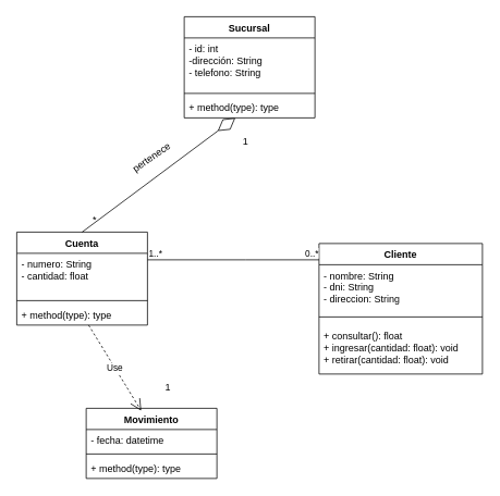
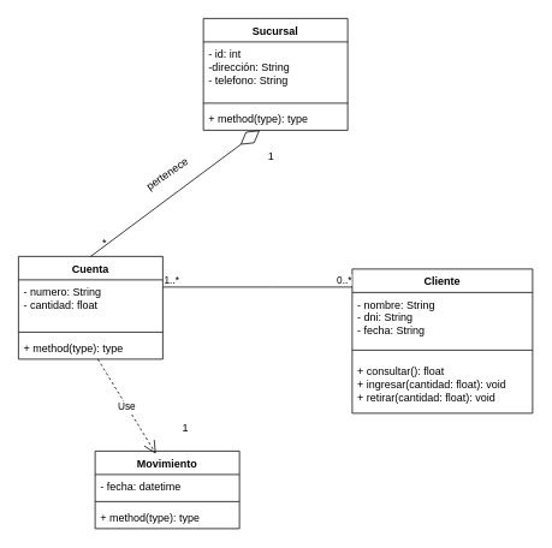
  <mxCell id="0" />
  <mxCell id="1" parent="0" />
  <mxCell id="2" value="Cliente" style="swimlane;fontStyle=1;align=center;verticalAlign=top;childLayout=stackLayout;horizontal=1;startSize=26;horizontalStack=0;resizeParent=1;resizeParentMax=0;resizeLast=0;collapsible=1;marginBottom=0;whiteSpace=wrap;html=1;" parent="1" vertex="1"><mxGeometry x="390" y="298" width="200" height="160" as="geometry" /></mxCell>
- <mxCell id="3" value="- nombre: String&lt;br&gt;- dni: String&lt;br&gt;- direccion: String&lt;br&gt;" style="text;strokeColor=none;fillColor=none;align=left;verticalAlign=top;spacingLeft=4;spacingRight=4;overflow=hidden;rotatable=0;points=[[0,0.5],[1,0.5]];portConstraint=eastwest;whiteSpace=wrap;html=1;" parent="2" vertex="1"><mxGeometry y="26" width="200" height="54" as="geometry" /></mxCell>
+ <mxCell id="3" value="- nombre: String&lt;br&gt;- dni: String&lt;br&gt;- fecha: String&lt;br&gt;" style="text;strokeColor=none;fillColor=none;align=left;verticalAlign=top;spacingLeft=4;spacingRight=4;overflow=hidden;rotatable=0;points=[[0,0.5],[1,0.5]];portConstraint=eastwest;whiteSpace=wrap;html=1;" parent="2" vertex="1"><mxGeometry y="26" width="200" height="54" as="geometry" /></mxCell>
  <mxCell id="4" value="" style="line;strokeWidth=1;fillColor=none;align=left;verticalAlign=middle;spacingTop=-1;spacingLeft=3;spacingRight=3;rotatable=0;labelPosition=right;points=[];portConstraint=eastwest;strokeColor=inherit;" parent="2" vertex="1"><mxGeometry y="80" width="200" height="20" as="geometry" /></mxCell>
  <mxCell id="5" value="+ consultar(): float&lt;br&gt;+ ingresar(cantidad: float): void&lt;br&gt;+ retirar(cantidad: float): void" style="text;strokeColor=none;fillColor=none;align=left;verticalAlign=top;spacingLeft=4;spacingRight=4;overflow=hidden;rotatable=0;points=[[0,0.5],[1,0.5]];portConstraint=eastwest;whiteSpace=wrap;html=1;" parent="2" vertex="1"><mxGeometry y="100" width="200" height="60" as="geometry" /></mxCell>
  <mxCell id="6" value="Cuenta&lt;br&gt;" style="swimlane;fontStyle=1;align=center;verticalAlign=top;childLayout=stackLayout;horizontal=1;startSize=26;horizontalStack=0;resizeParent=1;resizeParentMax=0;resizeLast=0;collapsible=1;marginBottom=0;whiteSpace=wrap;html=1;" parent="1" vertex="1"><mxGeometry x="20" y="284" width="160" height="114" as="geometry" /></mxCell>
  <mxCell id="7" value="" style="endArrow=none;html=1;edgeStyle=orthogonalEdgeStyle;rounded=0;" parent="6" target="2" edge="1"><mxGeometry relative="1" as="geometry"><mxPoint x="160" y="34" as="sourcePoint" /><mxPoint x="310" y="34" as="targetPoint" /><Array as="points"><mxPoint x="280" y="34" /><mxPoint x="280" y="34" /></Array></mxGeometry></mxCell>
  <mxCell id="8" value="1..*" style="edgeLabel;resizable=0;html=1;align=left;verticalAlign=bottom;" parent="7" connectable="0" vertex="1"><mxGeometry x="-1" relative="1" as="geometry"><mxPoint as="offset" /></mxGeometry></mxCell>
  <mxCell id="9" value="0..*" style="edgeLabel;resizable=0;html=1;align=right;verticalAlign=bottom;" parent="7" connectable="0" vertex="1"><mxGeometry x="1" relative="1" as="geometry"><mxPoint as="offset" /></mxGeometry></mxCell>
  <mxCell id="10" value="- numero: String&lt;br&gt;- cantidad: float" style="text;strokeColor=none;fillColor=none;align=left;verticalAlign=top;spacingLeft=4;spacingRight=4;overflow=hidden;rotatable=0;points=[[0,0.5],[1,0.5]];portConstraint=eastwest;whiteSpace=wrap;html=1;" parent="6" vertex="1"><mxGeometry y="26" width="160" height="54" as="geometry" /></mxCell>
  <mxCell id="11" value="" style="line;strokeWidth=1;fillColor=none;align=left;verticalAlign=middle;spacingTop=-1;spacingLeft=3;spacingRight=3;rotatable=0;labelPosition=right;points=[];portConstraint=eastwest;strokeColor=inherit;" parent="6" vertex="1"><mxGeometry y="80" width="160" height="8" as="geometry" /></mxCell>
  <mxCell id="12" value="+ method(type): type" style="text;strokeColor=none;fillColor=none;align=left;verticalAlign=top;spacingLeft=4;spacingRight=4;overflow=hidden;rotatable=0;points=[[0,0.5],[1,0.5]];portConstraint=eastwest;whiteSpace=wrap;html=1;" parent="6" vertex="1"><mxGeometry y="88" width="160" height="26" as="geometry" /></mxCell>
  <mxCell id="13" value="Movimiento" style="swimlane;fontStyle=1;align=center;verticalAlign=top;childLayout=stackLayout;horizontal=1;startSize=26;horizontalStack=0;resizeParent=1;resizeParentMax=0;resizeLast=0;collapsible=1;marginBottom=0;whiteSpace=wrap;html=1;" parent="1" vertex="1"><mxGeometry x="105" y="500" width="160" height="86" as="geometry" /></mxCell>
  <mxCell id="14" value="- fecha: datetime" style="text;strokeColor=none;fillColor=none;align=left;verticalAlign=top;spacingLeft=4;spacingRight=4;overflow=hidden;rotatable=0;points=[[0,0.5],[1,0.5]];portConstraint=eastwest;whiteSpace=wrap;html=1;" parent="13" vertex="1"><mxGeometry y="26" width="160" height="26" as="geometry" /></mxCell>
  <mxCell id="15" value="" style="line;strokeWidth=1;fillColor=none;align=left;verticalAlign=middle;spacingTop=-1;spacingLeft=3;spacingRight=3;rotatable=0;labelPosition=right;points=[];portConstraint=eastwest;strokeColor=inherit;" parent="13" vertex="1"><mxGeometry y="52" width="160" height="8" as="geometry" /></mxCell>
  <mxCell id="16" value="+ method(type): type" style="text;strokeColor=none;fillColor=none;align=left;verticalAlign=top;spacingLeft=4;spacingRight=4;overflow=hidden;rotatable=0;points=[[0,0.5],[1,0.5]];portConstraint=eastwest;whiteSpace=wrap;html=1;" parent="13" vertex="1"><mxGeometry y="60" width="160" height="26" as="geometry" /></mxCell>
  <mxCell id="17" value="Sucursal" style="swimlane;fontStyle=1;align=center;verticalAlign=top;childLayout=stackLayout;horizontal=1;startSize=26;horizontalStack=0;resizeParent=1;resizeParentMax=0;resizeLast=0;collapsible=1;marginBottom=0;whiteSpace=wrap;html=1;" parent="1" vertex="1"><mxGeometry x="225" y="20" width="160" height="124" as="geometry" /></mxCell>
  <mxCell id="18" value="- id: int&lt;br&gt;-dirección: String&lt;br&gt;- telefono: String" style="text;strokeColor=none;fillColor=none;align=left;verticalAlign=top;spacingLeft=4;spacingRight=4;overflow=hidden;rotatable=0;points=[[0,0.5],[1,0.5]];portConstraint=eastwest;whiteSpace=wrap;html=1;" parent="17" vertex="1"><mxGeometry y="26" width="160" height="64" as="geometry" /></mxCell>
  <mxCell id="19" value="" style="line;strokeWidth=1;fillColor=none;align=left;verticalAlign=middle;spacingTop=-1;spacingLeft=3;spacingRight=3;rotatable=0;labelPosition=right;points=[];portConstraint=eastwest;strokeColor=inherit;" parent="17" vertex="1"><mxGeometry y="90" width="160" height="8" as="geometry" /></mxCell>
  <mxCell id="20" value="+ method(type): type" style="text;strokeColor=none;fillColor=none;align=left;verticalAlign=top;spacingLeft=4;spacingRight=4;overflow=hidden;rotatable=0;points=[[0,0.5],[1,0.5]];portConstraint=eastwest;whiteSpace=wrap;html=1;" parent="17" vertex="1"><mxGeometry y="98" width="160" height="26" as="geometry" /></mxCell>
  <mxCell id="21" value="" style="endArrow=diamondThin;endFill=0;endSize=24;html=1;rounded=0;exitX=0.5;exitY=0;exitDx=0;exitDy=0;" parent="1" source="6" target="20" edge="1"><mxGeometry width="160" relative="1" as="geometry"><mxPoint x="210" y="378" as="sourcePoint" /><mxPoint x="370" y="378" as="targetPoint" /></mxGeometry></mxCell>
  <mxCell id="22" value="1" style="text;html=1;align=center;verticalAlign=middle;resizable=0;points=[];autosize=1;strokeColor=none;fillColor=none;" parent="1" vertex="1"><mxGeometry x="285" y="158" width="30" height="30" as="geometry" /></mxCell>
  <mxCell id="23" value="*" style="text;html=1;align=center;verticalAlign=middle;resizable=0;points=[];autosize=1;strokeColor=none;fillColor=none;" parent="1" vertex="1"><mxGeometry x="100" y="254" width="30" height="30" as="geometry" /></mxCell>
  <mxCell id="24" value="pertenece" style="text;html=1;align=center;verticalAlign=middle;resizable=0;points=[];autosize=1;strokeColor=none;fillColor=none;rotation=-35;" parent="1" vertex="1"><mxGeometry x="145" y="178" width="80" height="30" as="geometry" /></mxCell>
  <mxCell id="25" value="Use" style="endArrow=open;endSize=12;dashed=1;html=1;rounded=0;entryX=0.421;entryY=0.035;entryDx=0;entryDy=0;entryPerimeter=0;" parent="1" source="12" target="13" edge="1"><mxGeometry width="160" relative="1" as="geometry"><mxPoint x="340" y="288" as="sourcePoint" /><mxPoint x="500" y="288" as="targetPoint" /></mxGeometry></mxCell>
  <mxCell id="26" value="1" style="text;html=1;align=center;verticalAlign=middle;resizable=0;points=[];autosize=1;strokeColor=none;fillColor=none;" parent="1" vertex="1"><mxGeometry x="190" y="460" width="30" height="30" as="geometry" /></mxCell>
